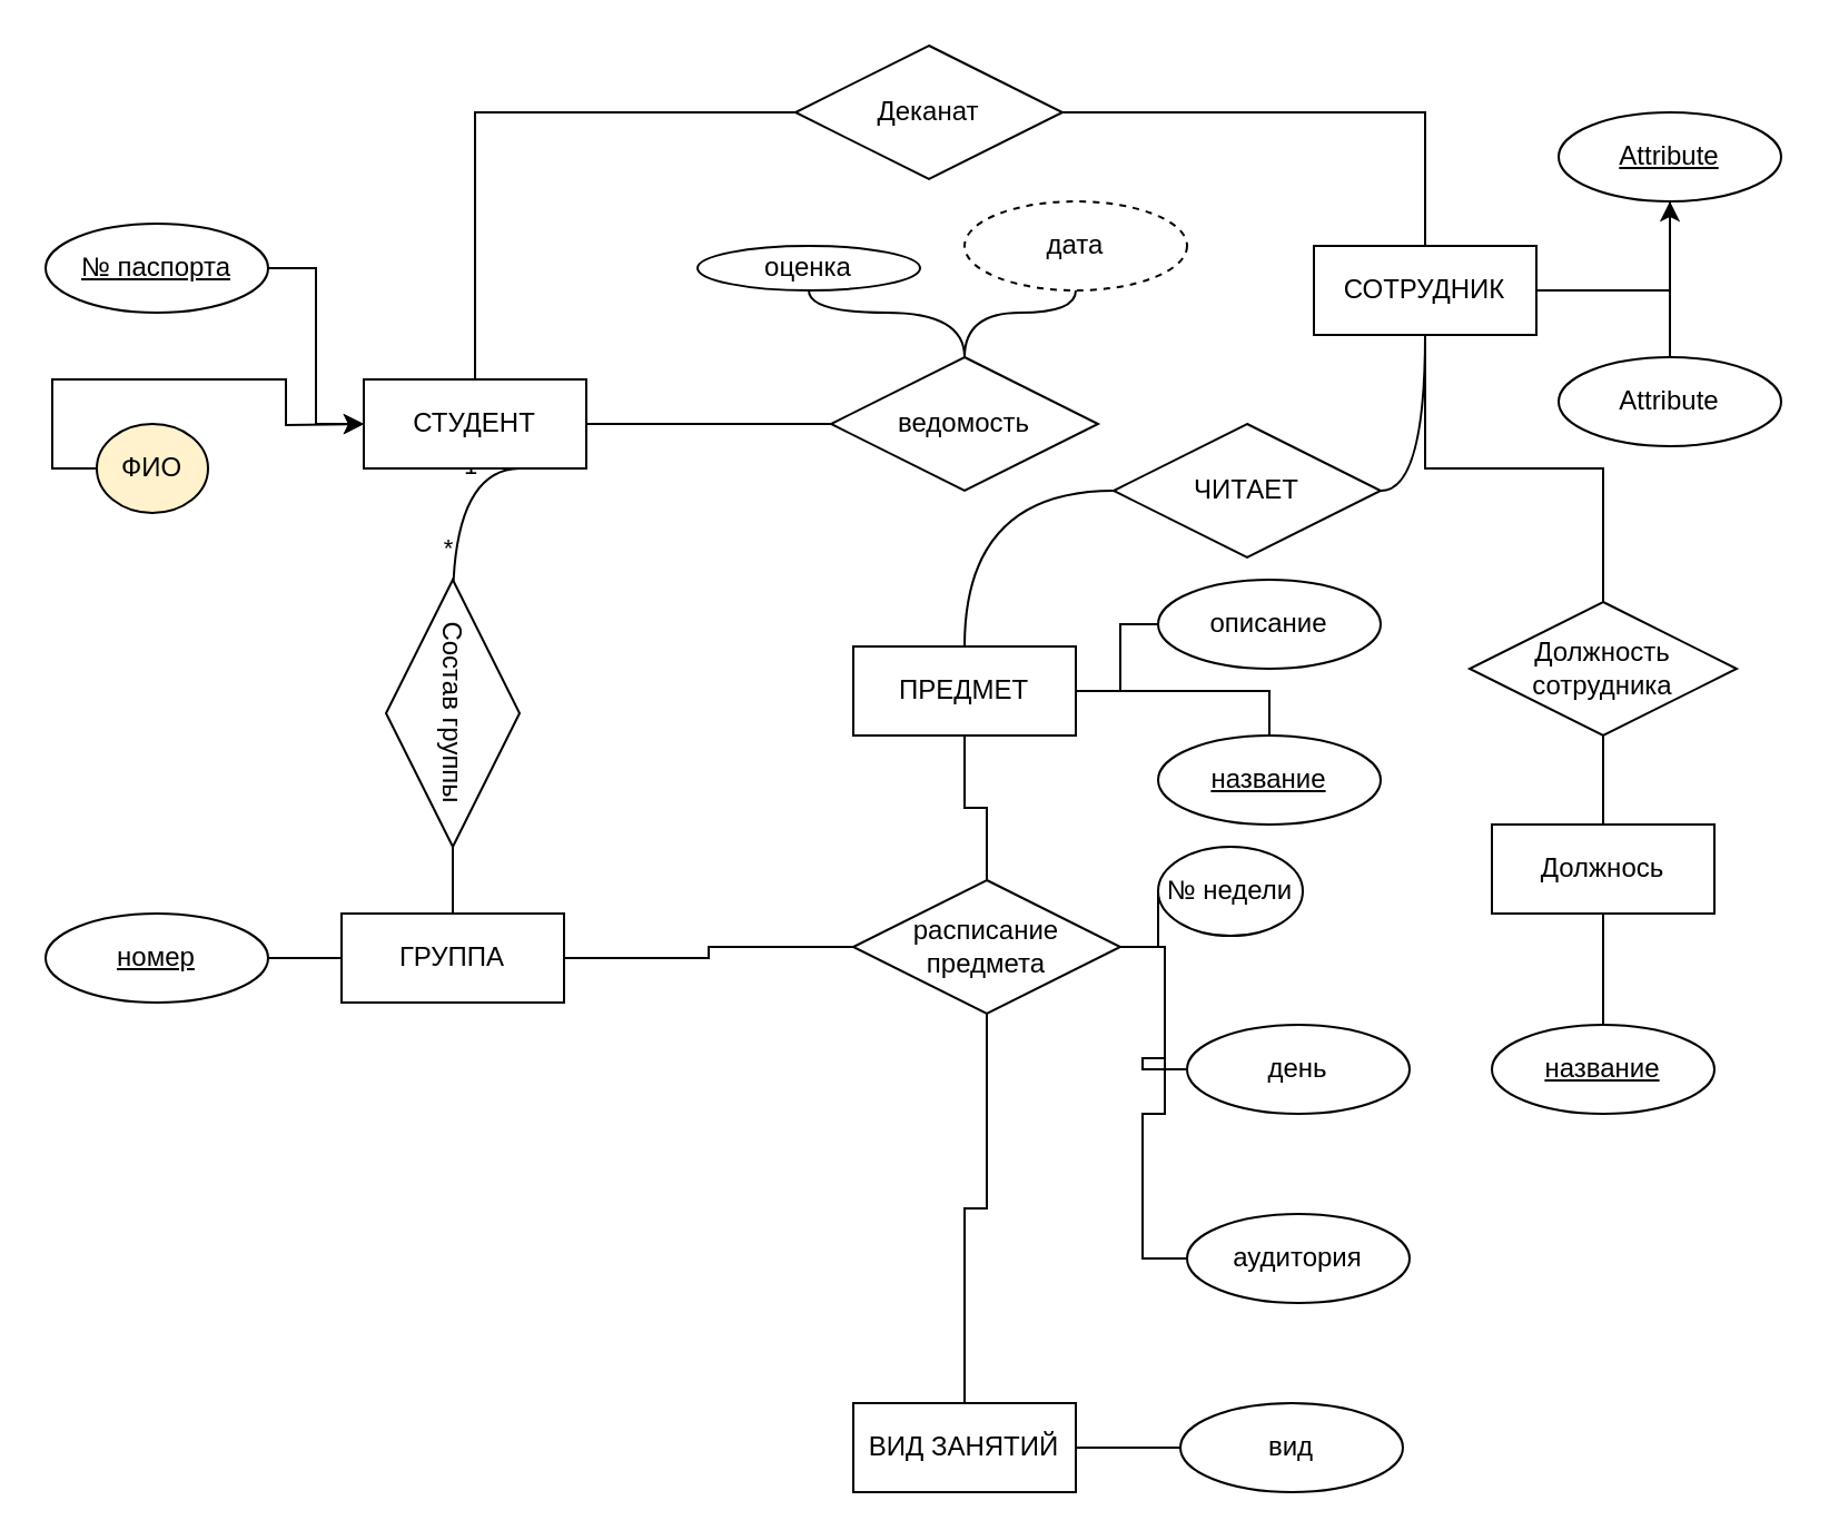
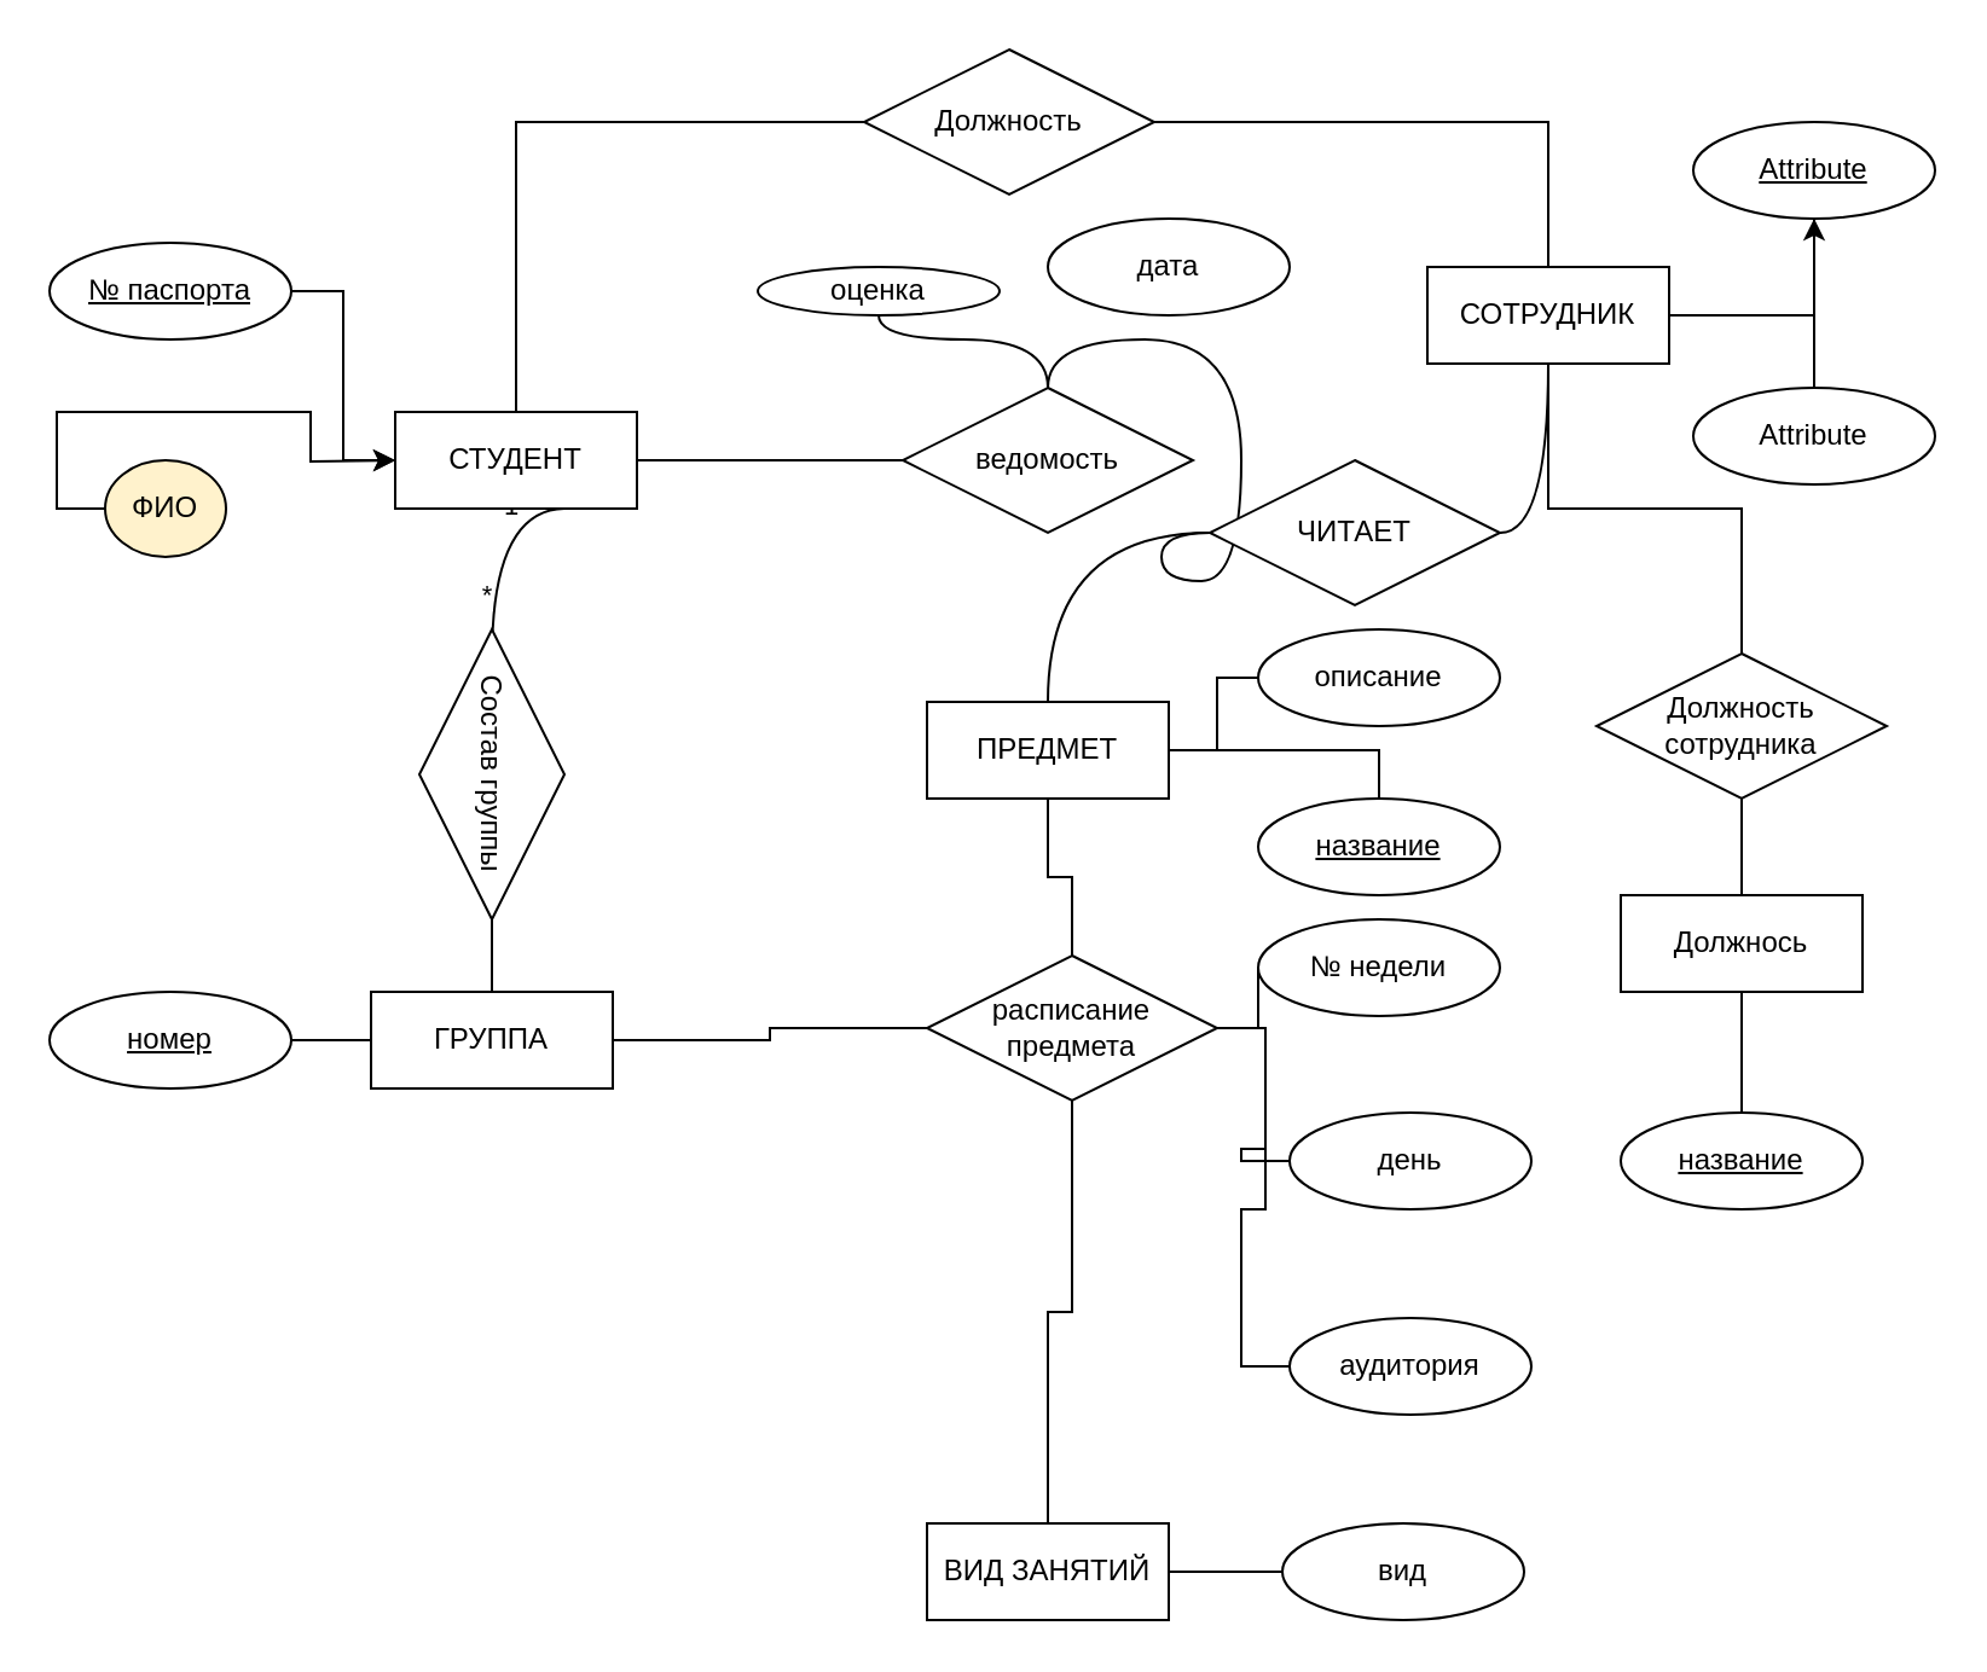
  <mxCell id="0" />
  <mxCell id="1" parent="0" />
  <mxCell id="2" style="edgeStyle=orthogonalEdgeStyle;rounded=0;orthogonalLoop=1;jettySize=auto;html=1;exitX=0;exitY=0.5;exitDx=0;exitDy=0;" edge="1" parent="1" source="3"><mxGeometry relative="1" as="geometry"><mxPoint x="163" y="190" as="targetPoint" /></mxGeometry></mxCell>
  <mxCell id="3" value="ФИО" style="ellipse;whiteSpace=wrap;html=1;align=center;rotation=0;fillColor=#fff2cc;" vertex="1" parent="1"><mxGeometry x="43" y="190" width="50" height="40" as="geometry" /></mxCell>
  <mxCell id="4" style="edgeStyle=orthogonalEdgeStyle;rounded=0;orthogonalLoop=1;jettySize=auto;html=1;exitX=1;exitY=0.5;exitDx=0;exitDy=0;entryX=0;entryY=0.5;entryDx=0;entryDy=0;" edge="1" parent="1" source="5" target="11"><mxGeometry relative="1" as="geometry" /></mxCell>
  <mxCell id="5" value="№ паспорта" style="ellipse;whiteSpace=wrap;html=1;align=center;fontStyle=4;" vertex="1" parent="1"><mxGeometry x="20" y="100" width="100" height="40" as="geometry" /></mxCell>
  <mxCell id="6" style="edgeStyle=orthogonalEdgeStyle;rounded=0;orthogonalLoop=1;jettySize=auto;html=1;exitX=1;exitY=0.5;exitDx=0;exitDy=0;entryX=0;entryY=0.5;entryDx=0;entryDy=0;endArrow=none;endFill=0;curved=1;" edge="1" parent="1"><mxGeometry relative="1" as="geometry"><mxPoint x="233" y="210" as="sourcePoint" /><mxPoint x="203" y="270" as="targetPoint" /></mxGeometry></mxCell>
  <mxCell id="7" value="1" style="edgeLabel;html=1;align=center;verticalAlign=middle;resizable=0;points=[];" vertex="1" connectable="0" parent="6"><mxGeometry x="-0.514" y="-2" relative="1" as="geometry"><mxPoint as="offset" /></mxGeometry></mxCell>
  <mxCell id="8" value="*" style="edgeLabel;html=1;align=center;verticalAlign=middle;resizable=0;points=[];" vertex="1" connectable="0" parent="6"><mxGeometry x="0.471" y="-3" relative="1" as="geometry"><mxPoint as="offset" /></mxGeometry></mxCell>
  <mxCell id="9" style="edgeStyle=orthogonalEdgeStyle;rounded=0;orthogonalLoop=1;jettySize=auto;html=1;exitX=1;exitY=0.5;exitDx=0;exitDy=0;entryX=0;entryY=0.5;entryDx=0;entryDy=0;endArrow=none;endFill=0;" edge="1" parent="1" source="11" target="31"><mxGeometry relative="1" as="geometry" /></mxCell>
  <mxCell id="10" style="edgeStyle=orthogonalEdgeStyle;rounded=0;orthogonalLoop=1;jettySize=auto;html=1;exitX=0.5;exitY=0;exitDx=0;exitDy=0;entryX=0;entryY=0.5;entryDx=0;entryDy=0;endArrow=none;endFill=0;" edge="1" parent="1" source="11" target="35"><mxGeometry relative="1" as="geometry" /></mxCell>
  <mxCell id="11" value="СТУДЕНТ" style="whiteSpace=wrap;html=1;align=center;" vertex="1" parent="1"><mxGeometry x="163" y="170" width="100" height="40" as="geometry" /></mxCell>
  <mxCell id="12" style="edgeStyle=orthogonalEdgeStyle;rounded=0;orthogonalLoop=1;jettySize=auto;html=1;exitX=1;exitY=0.5;exitDx=0;exitDy=0;entryX=0.5;entryY=0;entryDx=0;entryDy=0;endArrow=none;endFill=0;" edge="1" parent="1" source="13" target="16"><mxGeometry relative="1" as="geometry" /></mxCell>
  <mxCell id="13" value="&lt;div&gt;Состав группы&lt;/div&gt;" style="shape=rhombus;perimeter=rhombusPerimeter;whiteSpace=wrap;html=1;align=center;rotation=90;" vertex="1" parent="1"><mxGeometry x="143" y="290" width="120" height="60" as="geometry" /></mxCell>
  <mxCell id="14" style="edgeStyle=orthogonalEdgeStyle;rounded=0;orthogonalLoop=1;jettySize=auto;html=1;exitX=0;exitY=0.5;exitDx=0;exitDy=0;entryX=1;entryY=0.5;entryDx=0;entryDy=0;endArrow=none;endFill=0;" edge="1" parent="1" source="16" target="17"><mxGeometry relative="1" as="geometry" /></mxCell>
  <mxCell id="15" style="edgeStyle=orthogonalEdgeStyle;rounded=0;orthogonalLoop=1;jettySize=auto;html=1;exitX=1;exitY=0.5;exitDx=0;exitDy=0;entryX=0;entryY=0.5;entryDx=0;entryDy=0;endArrow=none;endFill=0;" edge="1" parent="1" source="16" target="24"><mxGeometry relative="1" as="geometry" /></mxCell>
  <mxCell id="16" value="ГРУППА" style="whiteSpace=wrap;html=1;align=center;" vertex="1" parent="1"><mxGeometry x="153" y="410" width="100" height="40" as="geometry" /></mxCell>
  <mxCell id="17" value="номер" style="ellipse;whiteSpace=wrap;html=1;align=center;fontStyle=4;" vertex="1" parent="1"><mxGeometry x="20" y="410" width="100" height="40" as="geometry" /></mxCell>
  <mxCell id="18" style="edgeStyle=orthogonalEdgeStyle;rounded=0;orthogonalLoop=1;jettySize=auto;html=1;exitX=0.5;exitY=0;exitDx=0;exitDy=0;entryX=0.5;entryY=1;entryDx=0;entryDy=0;endArrow=none;endFill=0;" edge="1" parent="1" source="24" target="28"><mxGeometry relative="1" as="geometry" /></mxCell>
  <mxCell id="19" style="edgeStyle=orthogonalEdgeStyle;rounded=0;orthogonalLoop=1;jettySize=auto;html=1;exitX=1;exitY=0.5;exitDx=0;exitDy=0;entryX=0;entryY=0.5;entryDx=0;entryDy=0;strokeColor=none;endArrow=none;endFill=0;" edge="1" parent="1" source="24" target="54"><mxGeometry relative="1" as="geometry" /></mxCell>
  <mxCell id="20" style="edgeStyle=orthogonalEdgeStyle;rounded=0;orthogonalLoop=1;jettySize=auto;html=1;exitX=1;exitY=0.5;exitDx=0;exitDy=0;entryX=0;entryY=0.5;entryDx=0;entryDy=0;endArrow=none;endFill=0;" edge="1" parent="1" source="24" target="52"><mxGeometry relative="1" as="geometry" /></mxCell>
  <mxCell id="21" style="edgeStyle=orthogonalEdgeStyle;rounded=0;orthogonalLoop=1;jettySize=auto;html=1;exitX=1;exitY=0.5;exitDx=0;exitDy=0;entryX=0;entryY=0.5;entryDx=0;entryDy=0;endArrow=none;endFill=0;" edge="1" parent="1" source="24" target="53"><mxGeometry relative="1" as="geometry" /></mxCell>
  <mxCell id="22" style="edgeStyle=orthogonalEdgeStyle;rounded=0;orthogonalLoop=1;jettySize=auto;html=1;exitX=0.5;exitY=1;exitDx=0;exitDy=0;entryX=0.5;entryY=0;entryDx=0;entryDy=0;endArrow=none;endFill=0;" edge="1" parent="1" source="24" target="56"><mxGeometry relative="1" as="geometry" /></mxCell>
  <mxCell id="23" style="edgeStyle=orthogonalEdgeStyle;rounded=0;orthogonalLoop=1;jettySize=auto;html=1;exitX=1;exitY=0.5;exitDx=0;exitDy=0;entryX=0;entryY=0.5;entryDx=0;entryDy=0;endArrow=none;endFill=0;" edge="1" parent="1" source="24" target="54"><mxGeometry relative="1" as="geometry" /></mxCell>
  <mxCell id="24" value="расписание предмета" style="shape=rhombus;perimeter=rhombusPerimeter;whiteSpace=wrap;html=1;align=center;" vertex="1" parent="1"><mxGeometry x="383" y="395" width="120" height="60" as="geometry" /></mxCell>
  <mxCell id="25" style="edgeStyle=orthogonalEdgeStyle;rounded=0;orthogonalLoop=1;jettySize=auto;html=1;exitX=0.5;exitY=0;exitDx=0;exitDy=0;entryX=0;entryY=0.5;entryDx=0;entryDy=0;curved=1;endArrow=none;endFill=0;" edge="1" parent="1" source="28" target="41"><mxGeometry relative="1" as="geometry" /></mxCell>
  <mxCell id="26" style="edgeStyle=orthogonalEdgeStyle;rounded=0;orthogonalLoop=1;jettySize=auto;html=1;exitX=1;exitY=0.5;exitDx=0;exitDy=0;entryX=0;entryY=0.5;entryDx=0;entryDy=0;endArrow=none;endFill=0;" edge="1" parent="1" source="28" target="50"><mxGeometry relative="1" as="geometry" /></mxCell>
  <mxCell id="27" style="edgeStyle=orthogonalEdgeStyle;rounded=0;orthogonalLoop=1;jettySize=auto;html=1;exitX=1;exitY=0.5;exitDx=0;exitDy=0;entryX=0.5;entryY=0;entryDx=0;entryDy=0;endArrow=none;endFill=0;" edge="1" parent="1" source="28" target="51"><mxGeometry relative="1" as="geometry" /></mxCell>
  <mxCell id="28" value="ПРЕДМЕТ" style="whiteSpace=wrap;html=1;align=center;" vertex="1" parent="1"><mxGeometry x="383" y="290" width="100" height="40" as="geometry" /></mxCell>
  <mxCell id="29" style="edgeStyle=orthogonalEdgeStyle;rounded=0;orthogonalLoop=1;jettySize=auto;html=1;exitX=0.5;exitY=0;exitDx=0;exitDy=0;entryX=0.5;entryY=1;entryDx=0;entryDy=0;endArrow=none;endFill=0;curved=1;" edge="1" parent="1" source="31" target="33"><mxGeometry relative="1" as="geometry" /></mxCell>
- <mxCell id="30" style="edgeStyle=orthogonalEdgeStyle;rounded=0;orthogonalLoop=1;jettySize=auto;html=1;exitX=0.5;exitY=0;exitDx=0;exitDy=0;entryX=0.5;entryY=1;entryDx=0;entryDy=0;endArrow=none;endFill=0;curved=1;" edge="1" parent="1" source="31" target="32"><mxGeometry relative="1" as="geometry" /></mxCell>
+ <mxCell id="30" style="edgeStyle=orthogonalEdgeStyle;rounded=0;orthogonalLoop=1;jettySize=auto;html=1;exitX=0.5;exitY=0;exitDx=0;exitDy=0;endArrow=none;endFill=0;curved=1;" edge="1" parent="1" source="31" target="41"><mxGeometry relative="1" as="geometry" /></mxCell>
  <mxCell id="31" value="ведомость" style="shape=rhombus;perimeter=rhombusPerimeter;whiteSpace=wrap;html=1;align=center;" vertex="1" parent="1"><mxGeometry x="373" y="160" width="120" height="60" as="geometry" /></mxCell>
- <mxCell id="32" value="дата" style="ellipse;whiteSpace=wrap;html=1;align=center;dashed=1;" vertex="1" parent="1"><mxGeometry x="433" y="90" width="100" height="40" as="geometry" /></mxCell>
+ <mxCell id="32" value="дата" style="ellipse;whiteSpace=wrap;html=1;align=center;" vertex="1" parent="1"><mxGeometry x="433" y="90" width="100" height="40" as="geometry" /></mxCell>
  <mxCell id="33" value="оценка" style="ellipse;whiteSpace=wrap;html=1;align=center;" vertex="1" parent="1"><mxGeometry x="313" y="110" width="100" height="20" as="geometry" /></mxCell>
  <mxCell id="34" style="edgeStyle=orthogonalEdgeStyle;rounded=0;orthogonalLoop=1;jettySize=auto;html=1;exitX=1;exitY=0.5;exitDx=0;exitDy=0;entryX=0.5;entryY=0;entryDx=0;entryDy=0;endArrow=none;endFill=0;" edge="1" parent="1" source="35" target="39"><mxGeometry relative="1" as="geometry" /></mxCell>
- <mxCell id="35" value="Деканат" style="shape=rhombus;perimeter=rhombusPerimeter;whiteSpace=wrap;html=1;align=center;" vertex="1" parent="1"><mxGeometry x="357" y="20" width="120" height="60" as="geometry" /></mxCell>
+ <mxCell id="35" value="Должность" style="shape=rhombus;perimeter=rhombusPerimeter;whiteSpace=wrap;html=1;align=center;" vertex="1" parent="1"><mxGeometry x="357" y="20" width="120" height="60" as="geometry" /></mxCell>
  <mxCell id="36" style="edgeStyle=orthogonalEdgeStyle;rounded=0;orthogonalLoop=1;jettySize=auto;html=1;exitX=1;exitY=0.5;exitDx=0;exitDy=0;" edge="1" parent="1" source="39" target="43"><mxGeometry relative="1" as="geometry" /></mxCell>
  <mxCell id="37" style="edgeStyle=orthogonalEdgeStyle;rounded=0;orthogonalLoop=1;jettySize=auto;html=1;exitX=1;exitY=0.5;exitDx=0;exitDy=0;endArrow=none;endFill=0;" edge="1" parent="1" source="39" target="44"><mxGeometry relative="1" as="geometry" /></mxCell>
  <mxCell id="38" style="edgeStyle=orthogonalEdgeStyle;rounded=0;orthogonalLoop=1;jettySize=auto;html=1;exitX=0.5;exitY=1;exitDx=0;exitDy=0;entryX=0.5;entryY=0;entryDx=0;entryDy=0;endArrow=none;endFill=0;" edge="1" parent="1" source="39" target="46"><mxGeometry relative="1" as="geometry" /></mxCell>
  <mxCell id="39" value="СОТРУДНИК" style="whiteSpace=wrap;html=1;align=center;" vertex="1" parent="1"><mxGeometry x="590" y="110" width="100" height="40" as="geometry" /></mxCell>
  <mxCell id="40" style="edgeStyle=orthogonalEdgeStyle;rounded=0;orthogonalLoop=1;jettySize=auto;html=1;exitX=1;exitY=0.5;exitDx=0;exitDy=0;entryX=0.5;entryY=1;entryDx=0;entryDy=0;curved=1;endArrow=none;endFill=0;" edge="1" parent="1" source="41" target="39"><mxGeometry relative="1" as="geometry" /></mxCell>
  <mxCell id="41" value="ЧИТАЕТ" style="shape=rhombus;perimeter=rhombusPerimeter;whiteSpace=wrap;html=1;align=center;" vertex="1" parent="1"><mxGeometry x="500" y="190" width="120" height="60" as="geometry" /></mxCell>
  <mxCell id="42" value="" style="edgeStyle=orthogonalEdgeStyle;rounded=0;orthogonalLoop=1;jettySize=auto;html=1;endArrow=none;endFill=0;" edge="1" parent="1" source="43" target="44"><mxGeometry relative="1" as="geometry" /></mxCell>
  <mxCell id="43" value="Attribute" style="ellipse;whiteSpace=wrap;html=1;align=center;fontStyle=4;" vertex="1" parent="1"><mxGeometry x="700" y="50" width="100" height="40" as="geometry" /></mxCell>
  <mxCell id="44" value="Attribute" style="ellipse;whiteSpace=wrap;html=1;align=center;" vertex="1" parent="1"><mxGeometry x="700" y="160" width="100" height="40" as="geometry" /></mxCell>
  <mxCell id="45" style="edgeStyle=orthogonalEdgeStyle;rounded=0;orthogonalLoop=1;jettySize=auto;html=1;exitX=0.5;exitY=1;exitDx=0;exitDy=0;endArrow=none;endFill=0;" edge="1" parent="1" source="46" target="48"><mxGeometry relative="1" as="geometry" /></mxCell>
  <mxCell id="46" value="Должность сотрудника" style="shape=rhombus;perimeter=rhombusPerimeter;whiteSpace=wrap;html=1;align=center;" vertex="1" parent="1"><mxGeometry x="660" y="270" width="120" height="60" as="geometry" /></mxCell>
  <mxCell id="47" style="edgeStyle=orthogonalEdgeStyle;rounded=0;orthogonalLoop=1;jettySize=auto;html=1;exitX=0.5;exitY=1;exitDx=0;exitDy=0;entryX=0.5;entryY=0;entryDx=0;entryDy=0;endArrow=none;endFill=0;" edge="1" parent="1" source="48" target="49"><mxGeometry relative="1" as="geometry" /></mxCell>
  <mxCell id="48" value="Должнось" style="whiteSpace=wrap;html=1;align=center;" vertex="1" parent="1"><mxGeometry x="670" y="370" width="100" height="40" as="geometry" /></mxCell>
  <mxCell id="49" value="название" style="ellipse;whiteSpace=wrap;html=1;align=center;fontStyle=4;" vertex="1" parent="1"><mxGeometry x="670" y="460" width="100" height="40" as="geometry" /></mxCell>
  <mxCell id="50" value="описание" style="ellipse;whiteSpace=wrap;html=1;align=center;" vertex="1" parent="1"><mxGeometry x="520" y="260" width="100" height="40" as="geometry" /></mxCell>
  <mxCell id="51" value="название" style="ellipse;whiteSpace=wrap;html=1;align=center;fontStyle=4;" vertex="1" parent="1"><mxGeometry x="520" y="330" width="100" height="40" as="geometry" /></mxCell>
  <mxCell id="52" value="день" style="ellipse;whiteSpace=wrap;html=1;align=center;" vertex="1" parent="1"><mxGeometry x="533" y="460" width="100" height="40" as="geometry" /></mxCell>
  <mxCell id="53" value="аудитория" style="ellipse;whiteSpace=wrap;html=1;align=center;" vertex="1" parent="1"><mxGeometry x="533" y="545" width="100" height="40" as="geometry" /></mxCell>
- <mxCell id="54" value="№ недели" style="ellipse;whiteSpace=wrap;html=1;align=center;" vertex="1" parent="1"><mxGeometry x="520" y="380" width="65" height="40" as="geometry" /></mxCell>
+ <mxCell id="54" value="№ недели" style="ellipse;whiteSpace=wrap;html=1;align=center;" vertex="1" parent="1"><mxGeometry x="520" y="380" width="100" height="40" as="geometry" /></mxCell>
  <mxCell id="55" style="edgeStyle=orthogonalEdgeStyle;rounded=0;orthogonalLoop=1;jettySize=auto;html=1;exitX=1;exitY=0.5;exitDx=0;exitDy=0;entryX=0;entryY=0.5;entryDx=0;entryDy=0;endArrow=none;endFill=0;" edge="1" parent="1" source="56" target="57"><mxGeometry relative="1" as="geometry" /></mxCell>
  <mxCell id="56" value="ВИД ЗАНЯТИЙ" style="whiteSpace=wrap;html=1;align=center;" vertex="1" parent="1"><mxGeometry x="383" y="630" width="100" height="40" as="geometry" /></mxCell>
  <mxCell id="57" value="вид" style="ellipse;whiteSpace=wrap;html=1;align=center;" vertex="1" parent="1"><mxGeometry x="530" y="630" width="100" height="40" as="geometry" /></mxCell>
